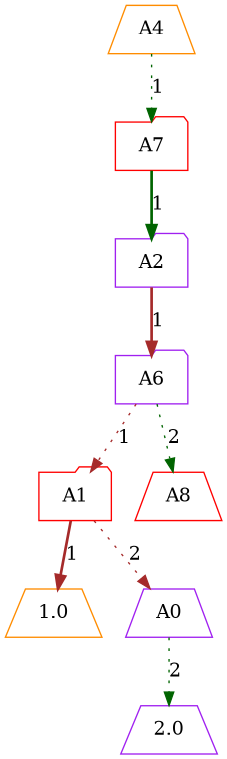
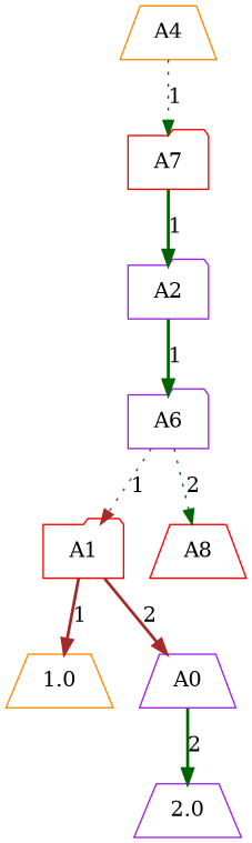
  digraph {
    node [color=purple shape=trapezium]
    edge [color=darkgreen style=dotted]
    n1 [color=darkorange label=A4]
    n2 [color=red label=A7 shape=folder]
    n3 [label=A2 shape=folder]
    n4 [label=A6 shape=folder]
    n5 [color=red label=A1 shape=folder]
    n6 [color=red label=A8]
    n7 [color=darkorange label=1.0]
    n8 [label=A0]
    n9 [label=2.0]
    n1 -> n2 [label=1]
    n2 -> n3 [label=1 style=bold]
-   n3 -> n4 [color=brown label=1 style=bold]
+   n3 -> n4 [label=1 style=bold]
    n4 -> n5 [color=brown label=1]
    n4 -> n6 [label=2]
    n5 -> n7 [color=brown label=1 style=bold]
-   n5 -> n8 [color=brown label=2]
-   n8 -> n9 [label=2]
+   n5 -> n8 [color=brown label=2 style=bold]
+   n8 -> n9 [label=2 style=bold]
  }
